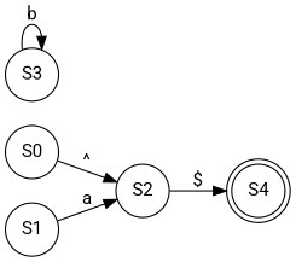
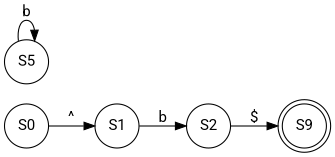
  digraph {
    fontname=Roboto
    rankdir=LR
    node [fontname=Roboto shape=circle]
    edge [fontname=Roboto]
-   S4 [shape=doublecircle]
+   S4 [shape=doublecircle label=S9]
    S0
    S1
    S2
-   S3
-   S0 -> S2 [label="^"]
-   S1 -> S2 [label=a]
+   S3 [label=S5]
+   S0 -> S1 [label="^"]
+   S1 -> S2 [label=b]
    S2 -> S4 [label="$"]
    S3 -> S3 [label=b]
  }
